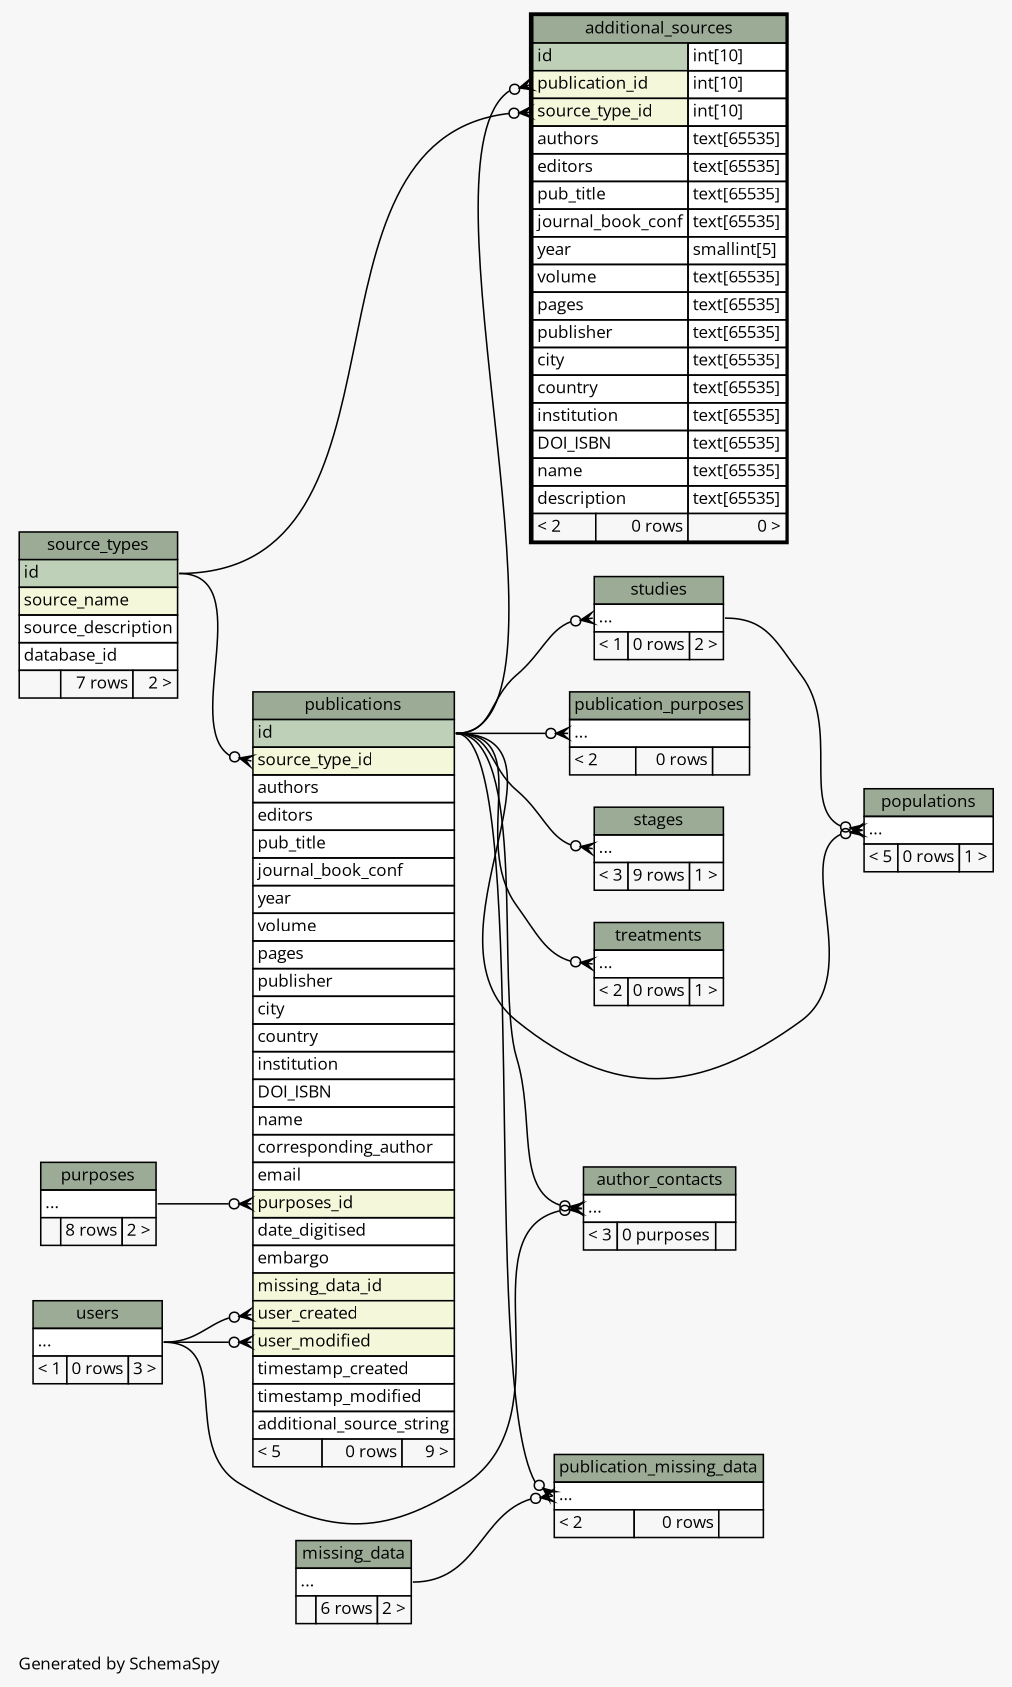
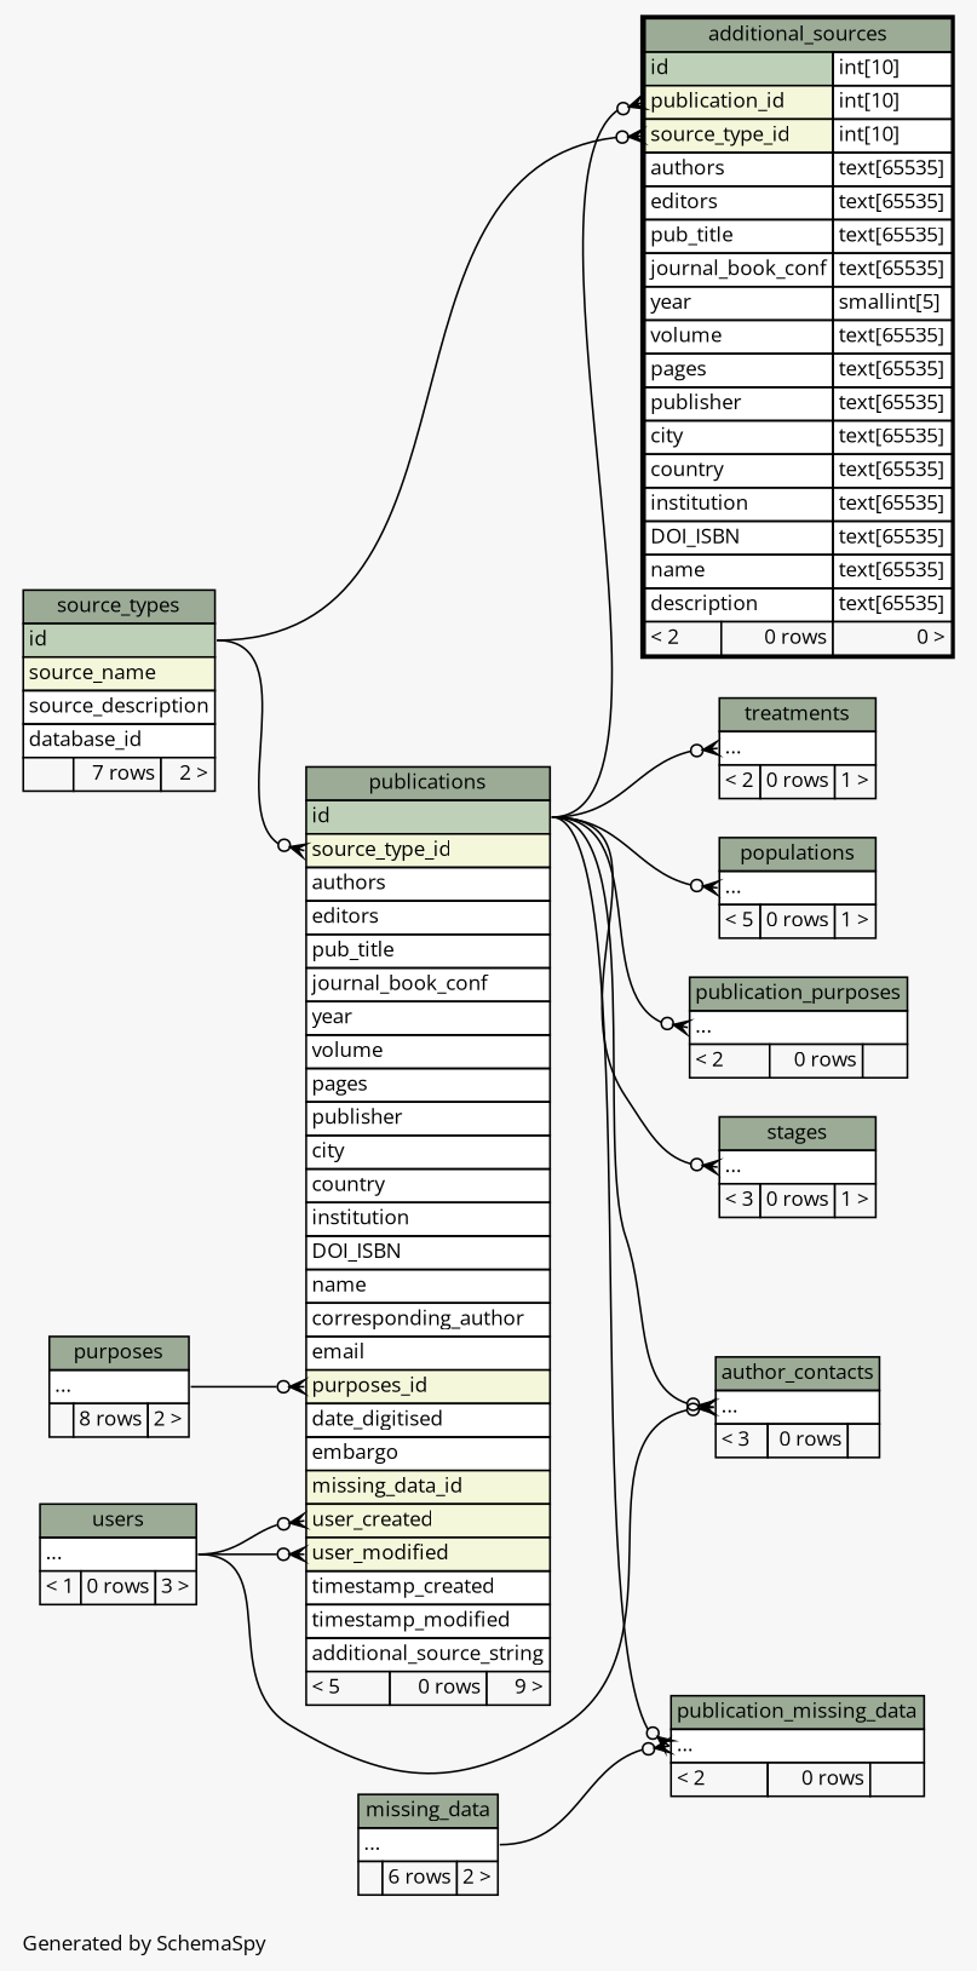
  digraph {
    bgcolor="#f7f7f7"
    fontname="Open Sans"
    fontsize=11
    label="\nGenerated by SchemaSpy"
    labeljust=l
    nodesep=0.18
    rankdir=RL
    ranksep=0.46
    node [fontname="Open Sans" fontsize=11 shape=plaintext]
    edge [arrowhead=none arrowsize=0.8 arrowtail=crowodot dir=back fontname="Open Sans" headport="id:e" tailport="elipses:w"]
    n1 [label=<     <TABLE BORDER="2" CELLBORDER="1" CELLSPACING="0" BGCOLOR="#ffffff">       <TR><TD COLSPAN="3" BGCOLOR="#9bab96" ALIGN="CENTER">additional_sources</TD></TR>       <TR><TD PORT="id" COLSPAN="2" BGCOLOR="#bed1b8" ALIGN="LEFT">id</TD><TD PORT="id.type" ALIGN="LEFT">int[10]</TD></TR>       <TR><TD PORT="publication_id" COLSPAN="2" BGCOLOR="#f4f7da" ALIGN="LEFT">publication_id</TD><TD PORT="publication_id.type" ALIGN="LEFT">int[10]</TD></TR>       <TR><TD PORT="source_type_id" COLSPAN="2" BGCOLOR="#f4f7da" ALIGN="LEFT">source_type_id</TD><TD PORT="source_type_id.type" ALIGN="LEFT">int[10]</TD></TR>       <TR><TD PORT="authors" COLSPAN="2" ALIGN="LEFT">authors</TD><TD PORT="authors.type" ALIGN="LEFT">text[65535]</TD></TR>       <TR><TD PORT="editors" COLSPAN="2" ALIGN="LEFT">editors</TD><TD PORT="editors.type" ALIGN="LEFT">text[65535]</TD></TR>       <TR><TD PORT="pub_title" COLSPAN="2" ALIGN="LEFT">pub_title</TD><TD PORT="pub_title.type" ALIGN="LEFT">text[65535]</TD></TR>       <TR><TD PORT="journal_book_conf" COLSPAN="2" ALIGN="LEFT">journal_book_conf</TD><TD PORT="journal_book_conf.type" ALIGN="LEFT">text[65535]</TD></TR>       <TR><TD PORT="year" COLSPAN="2" ALIGN="LEFT">year</TD><TD PORT="year.type" ALIGN="LEFT">smallint[5]</TD></TR>       <TR><TD PORT="volume" COLSPAN="2" ALIGN="LEFT">volume</TD><TD PORT="volume.type" ALIGN="LEFT">text[65535]</TD></TR>       <TR><TD PORT="pages" COLSPAN="2" ALIGN="LEFT">pages</TD><TD PORT="pages.type" ALIGN="LEFT">text[65535]</TD></TR>       <TR><TD PORT="publisher" COLSPAN="2" ALIGN="LEFT">publisher</TD><TD PORT="publisher.type" ALIGN="LEFT">text[65535]</TD></TR>       <TR><TD PORT="city" COLSPAN="2" ALIGN="LEFT">city</TD><TD PORT="city.type" ALIGN="LEFT">text[65535]</TD></TR>       <TR><TD PORT="country" COLSPAN="2" ALIGN="LEFT">country</TD><TD PORT="country.type" ALIGN="LEFT">text[65535]</TD></TR>       <TR><TD PORT="institution" COLSPAN="2" ALIGN="LEFT">institution</TD><TD PORT="institution.type" ALIGN="LEFT">text[65535]</TD></TR>       <TR><TD PORT="DOI_ISBN" COLSPAN="2" ALIGN="LEFT">DOI_ISBN</TD><TD PORT="DOI_ISBN.type" ALIGN="LEFT">text[65535]</TD></TR>       <TR><TD PORT="name" COLSPAN="2" ALIGN="LEFT">name</TD><TD PORT="name.type" ALIGN="LEFT">text[65535]</TD></TR>       <TR><TD PORT="description" COLSPAN="2" ALIGN="LEFT">description</TD><TD PORT="description.type" ALIGN="LEFT">text[65535]</TD></TR>       <TR><TD ALIGN="LEFT" BGCOLOR="#f7f7f7">&lt; 2</TD><TD ALIGN="RIGHT" BGCOLOR="#f7f7f7">0 rows</TD><TD ALIGN="RIGHT" BGCOLOR="#f7f7f7">0 &gt;</TD></TR>     </TABLE>>]
    n2 [label=<     <TABLE BORDER="0" CELLBORDER="1" CELLSPACING="0" BGCOLOR="#ffffff">       <TR><TD COLSPAN="3" BGCOLOR="#9bab96" ALIGN="CENTER">publications</TD></TR>       <TR><TD PORT="id" COLSPAN="3" BGCOLOR="#bed1b8" ALIGN="LEFT">id</TD></TR>       <TR><TD PORT="source_type_id" COLSPAN="3" BGCOLOR="#f4f7da" ALIGN="LEFT">source_type_id</TD></TR>       <TR><TD PORT="authors" COLSPAN="3" ALIGN="LEFT">authors</TD></TR>       <TR><TD PORT="editors" COLSPAN="3" ALIGN="LEFT">editors</TD></TR>       <TR><TD PORT="pub_title" COLSPAN="3" ALIGN="LEFT">pub_title</TD></TR>       <TR><TD PORT="journal_book_conf" COLSPAN="3" ALIGN="LEFT">journal_book_conf</TD></TR>       <TR><TD PORT="year" COLSPAN="3" ALIGN="LEFT">year</TD></TR>       <TR><TD PORT="volume" COLSPAN="3" ALIGN="LEFT">volume</TD></TR>       <TR><TD PORT="pages" COLSPAN="3" ALIGN="LEFT">pages</TD></TR>       <TR><TD PORT="publisher" COLSPAN="3" ALIGN="LEFT">publisher</TD></TR>       <TR><TD PORT="city" COLSPAN="3" ALIGN="LEFT">city</TD></TR>       <TR><TD PORT="country" COLSPAN="3" ALIGN="LEFT">country</TD></TR>       <TR><TD PORT="institution" COLSPAN="3" ALIGN="LEFT">institution</TD></TR>       <TR><TD PORT="DOI_ISBN" COLSPAN="3" ALIGN="LEFT">DOI_ISBN</TD></TR>       <TR><TD PORT="name" COLSPAN="3" ALIGN="LEFT">name</TD></TR>       <TR><TD PORT="corresponding_author" COLSPAN="3" ALIGN="LEFT">corresponding_author</TD></TR>       <TR><TD PORT="email" COLSPAN="3" ALIGN="LEFT">email</TD></TR>       <TR><TD PORT="purposes_id" COLSPAN="3" BGCOLOR="#f4f7da" ALIGN="LEFT">purposes_id</TD></TR>       <TR><TD PORT="date_digitised" COLSPAN="3" ALIGN="LEFT">date_digitised</TD></TR>       <TR><TD PORT="embargo" COLSPAN="3" ALIGN="LEFT">embargo</TD></TR>       <TR><TD PORT="missing_data_id" COLSPAN="3" BGCOLOR="#f4f7da" ALIGN="LEFT">missing_data_id</TD></TR>       <TR><TD PORT="user_created" COLSPAN="3" BGCOLOR="#f4f7da" ALIGN="LEFT">user_created</TD></TR>       <TR><TD PORT="user_modified" COLSPAN="3" BGCOLOR="#f4f7da" ALIGN="LEFT">user_modified</TD></TR>       <TR><TD PORT="timestamp_created" COLSPAN="3" ALIGN="LEFT">timestamp_created</TD></TR>       <TR><TD PORT="timestamp_modified" COLSPAN="3" ALIGN="LEFT">timestamp_modified</TD></TR>       <TR><TD PORT="additional_source_string" COLSPAN="3" ALIGN="LEFT">additional_source_string</TD></TR>       <TR><TD ALIGN="LEFT" BGCOLOR="#f7f7f7">&lt; 5</TD><TD ALIGN="RIGHT" BGCOLOR="#f7f7f7">0 rows</TD><TD ALIGN="RIGHT" BGCOLOR="#f7f7f7">9 &gt;</TD></TR>     </TABLE>>]
    n3 [label=<     <TABLE BORDER="0" CELLBORDER="1" CELLSPACING="0" BGCOLOR="#ffffff">       <TR><TD COLSPAN="3" BGCOLOR="#9bab96" ALIGN="CENTER">source_types</TD></TR>       <TR><TD PORT="id" COLSPAN="3" BGCOLOR="#bed1b8" ALIGN="LEFT">id</TD></TR>       <TR><TD PORT="source_name" COLSPAN="3" BGCOLOR="#f4f7da" ALIGN="LEFT">source_name</TD></TR>       <TR><TD PORT="source_description" COLSPAN="3" ALIGN="LEFT">source_description</TD></TR>       <TR><TD PORT="database_id" COLSPAN="3" ALIGN="LEFT">database_id</TD></TR>       <TR><TD ALIGN="LEFT" BGCOLOR="#f7f7f7">  </TD><TD ALIGN="RIGHT" BGCOLOR="#f7f7f7">7 rows</TD><TD ALIGN="RIGHT" BGCOLOR="#f7f7f7">2 &gt;</TD></TR>     </TABLE>>]
    n4 [label=<     <TABLE BORDER="0" CELLBORDER="1" CELLSPACING="0" BGCOLOR="#ffffff">       <TR><TD COLSPAN="3" BGCOLOR="#9bab96" ALIGN="CENTER">users</TD></TR>       <TR><TD PORT="elipses" COLSPAN="3" ALIGN="LEFT">...</TD></TR>       <TR><TD ALIGN="LEFT" BGCOLOR="#f7f7f7">&lt; 1</TD><TD ALIGN="RIGHT" BGCOLOR="#f7f7f7">0 rows</TD><TD ALIGN="RIGHT" BGCOLOR="#f7f7f7">3 &gt;</TD></TR>     </TABLE>>]
    n5 [label=<     <TABLE BORDER="0" CELLBORDER="1" CELLSPACING="0" BGCOLOR="#ffffff">       <TR><TD COLSPAN="3" BGCOLOR="#9bab96" ALIGN="CENTER">purposes</TD></TR>       <TR><TD PORT="elipses" COLSPAN="3" ALIGN="LEFT">...</TD></TR>       <TR><TD ALIGN="LEFT" BGCOLOR="#f7f7f7">  </TD><TD ALIGN="RIGHT" BGCOLOR="#f7f7f7">8 rows</TD><TD ALIGN="RIGHT" BGCOLOR="#f7f7f7">2 &gt;</TD></TR>     </TABLE>>]
    n6 [label=<     <TABLE BORDER="0" CELLBORDER="1" CELLSPACING="0" BGCOLOR="#ffffff">       <TR><TD COLSPAN="3" BGCOLOR="#9bab96" ALIGN="CENTER">missing_data</TD></TR>       <TR><TD PORT="elipses" COLSPAN="3" ALIGN="LEFT">...</TD></TR>       <TR><TD ALIGN="LEFT" BGCOLOR="#f7f7f7">  </TD><TD ALIGN="RIGHT" BGCOLOR="#f7f7f7">6 rows</TD><TD ALIGN="RIGHT" BGCOLOR="#f7f7f7">2 &gt;</TD></TR>     </TABLE>>]
-   n7 [label=<     <TABLE BORDER="0" CELLBORDER="1" CELLSPACING="0" BGCOLOR="#ffffff">       <TR><TD COLSPAN="3" BGCOLOR="#9bab96" ALIGN="CENTER">author_contacts</TD></TR>       <TR><TD PORT="elipses" COLSPAN="3" ALIGN="LEFT">...</TD></TR>       <TR><TD ALIGN="LEFT" BGCOLOR="#f7f7f7">&lt; 3</TD><TD ALIGN="RIGHT" BGCOLOR="#f7f7f7">0 purposes</TD><TD ALIGN="RIGHT" BGCOLOR="#f7f7f7">  </TD></TR>     </TABLE>>]
+   n7 [label=<     <TABLE BORDER="0" CELLBORDER="1" CELLSPACING="0" BGCOLOR="#ffffff">       <TR><TD COLSPAN="3" BGCOLOR="#9bab96" ALIGN="CENTER">author_contacts</TD></TR>       <TR><TD PORT="elipses" COLSPAN="3" ALIGN="LEFT">...</TD></TR>       <TR><TD ALIGN="LEFT" BGCOLOR="#f7f7f7">&lt; 3</TD><TD ALIGN="RIGHT" BGCOLOR="#f7f7f7">0 rows</TD><TD ALIGN="RIGHT" BGCOLOR="#f7f7f7">  </TD></TR>     </TABLE>>]
    n8 [label=<     <TABLE BORDER="0" CELLBORDER="1" CELLSPACING="0" BGCOLOR="#ffffff">       <TR><TD COLSPAN="3" BGCOLOR="#9bab96" ALIGN="CENTER">populations</TD></TR>       <TR><TD PORT="elipses" COLSPAN="3" ALIGN="LEFT">...</TD></TR>       <TR><TD ALIGN="LEFT" BGCOLOR="#f7f7f7">&lt; 5</TD><TD ALIGN="RIGHT" BGCOLOR="#f7f7f7">0 rows</TD><TD ALIGN="RIGHT" BGCOLOR="#f7f7f7">1 &gt;</TD></TR>     </TABLE>>]
-   n9 [label=<     <TABLE BORDER="0" CELLBORDER="1" CELLSPACING="0" BGCOLOR="#ffffff">       <TR><TD COLSPAN="3" BGCOLOR="#9bab96" ALIGN="CENTER">studies</TD></TR>       <TR><TD PORT="elipses" COLSPAN="3" ALIGN="LEFT">...</TD></TR>       <TR><TD ALIGN="LEFT" BGCOLOR="#f7f7f7">&lt; 1</TD><TD ALIGN="RIGHT" BGCOLOR="#f7f7f7">0 rows</TD><TD ALIGN="RIGHT" BGCOLOR="#f7f7f7">2 &gt;</TD></TR>     </TABLE>>]
    n10 [label=<     <TABLE BORDER="0" CELLBORDER="1" CELLSPACING="0" BGCOLOR="#ffffff">       <TR><TD COLSPAN="3" BGCOLOR="#9bab96" ALIGN="CENTER">publication_missing_data</TD></TR>       <TR><TD PORT="elipses" COLSPAN="3" ALIGN="LEFT">...</TD></TR>       <TR><TD ALIGN="LEFT" BGCOLOR="#f7f7f7">&lt; 2</TD><TD ALIGN="RIGHT" BGCOLOR="#f7f7f7">0 rows</TD><TD ALIGN="RIGHT" BGCOLOR="#f7f7f7">  </TD></TR>     </TABLE>>]
    n11 [label=<     <TABLE BORDER="0" CELLBORDER="1" CELLSPACING="0" BGCOLOR="#ffffff">       <TR><TD COLSPAN="3" BGCOLOR="#9bab96" ALIGN="CENTER">publication_purposes</TD></TR>       <TR><TD PORT="elipses" COLSPAN="3" ALIGN="LEFT">...</TD></TR>       <TR><TD ALIGN="LEFT" BGCOLOR="#f7f7f7">&lt; 2</TD><TD ALIGN="RIGHT" BGCOLOR="#f7f7f7">0 rows</TD><TD ALIGN="RIGHT" BGCOLOR="#f7f7f7">  </TD></TR>     </TABLE>>]
-   n12 [label=<     <TABLE BORDER="0" CELLBORDER="1" CELLSPACING="0" BGCOLOR="#ffffff">       <TR><TD COLSPAN="3" BGCOLOR="#9bab96" ALIGN="CENTER">stages</TD></TR>       <TR><TD PORT="elipses" COLSPAN="3" ALIGN="LEFT">...</TD></TR>       <TR><TD ALIGN="LEFT" BGCOLOR="#f7f7f7">&lt; 3</TD><TD ALIGN="RIGHT" BGCOLOR="#f7f7f7">9 rows</TD><TD ALIGN="RIGHT" BGCOLOR="#f7f7f7">1 &gt;</TD></TR>     </TABLE>>]
+   n12 [label=<     <TABLE BORDER="0" CELLBORDER="1" CELLSPACING="0" BGCOLOR="#ffffff">       <TR><TD COLSPAN="3" BGCOLOR="#9bab96" ALIGN="CENTER">stages</TD></TR>       <TR><TD PORT="elipses" COLSPAN="3" ALIGN="LEFT">...</TD></TR>       <TR><TD ALIGN="LEFT" BGCOLOR="#f7f7f7">&lt; 3</TD><TD ALIGN="RIGHT" BGCOLOR="#f7f7f7">0 rows</TD><TD ALIGN="RIGHT" BGCOLOR="#f7f7f7">1 &gt;</TD></TR>     </TABLE>>]
    n13 [label=<     <TABLE BORDER="0" CELLBORDER="1" CELLSPACING="0" BGCOLOR="#ffffff">       <TR><TD COLSPAN="3" BGCOLOR="#9bab96" ALIGN="CENTER">treatments</TD></TR>       <TR><TD PORT="elipses" COLSPAN="3" ALIGN="LEFT">...</TD></TR>       <TR><TD ALIGN="LEFT" BGCOLOR="#f7f7f7">&lt; 2</TD><TD ALIGN="RIGHT" BGCOLOR="#f7f7f7">0 rows</TD><TD ALIGN="RIGHT" BGCOLOR="#f7f7f7">1 &gt;</TD></TR>     </TABLE>>]
    n1 -> n2 [tailport="publication_id:w"]
    n1 -> n3 [tailport="source_type_id:w"]
    n2 -> n3 [tailport="source_type_id:w"]
    n2 -> n4 [headport="elipses:e" tailport="user_created:w"]
    n2 -> n4 [headport="elipses:e" tailport="user_modified:w"]
    n2 -> n5 [headport="elipses:e" tailport="purposes_id:w"]
    n7 -> n2
    n7 -> n4 [headport="elipses:e"]
    n8 -> n2
-   n8 -> n9 [headport="elipses:e"]
-   n9 -> n2
    n10 -> n2
    n10 -> n6 [headport="elipses:e"]
    n11 -> n2
    n12 -> n2
    n13 -> n2
  }
